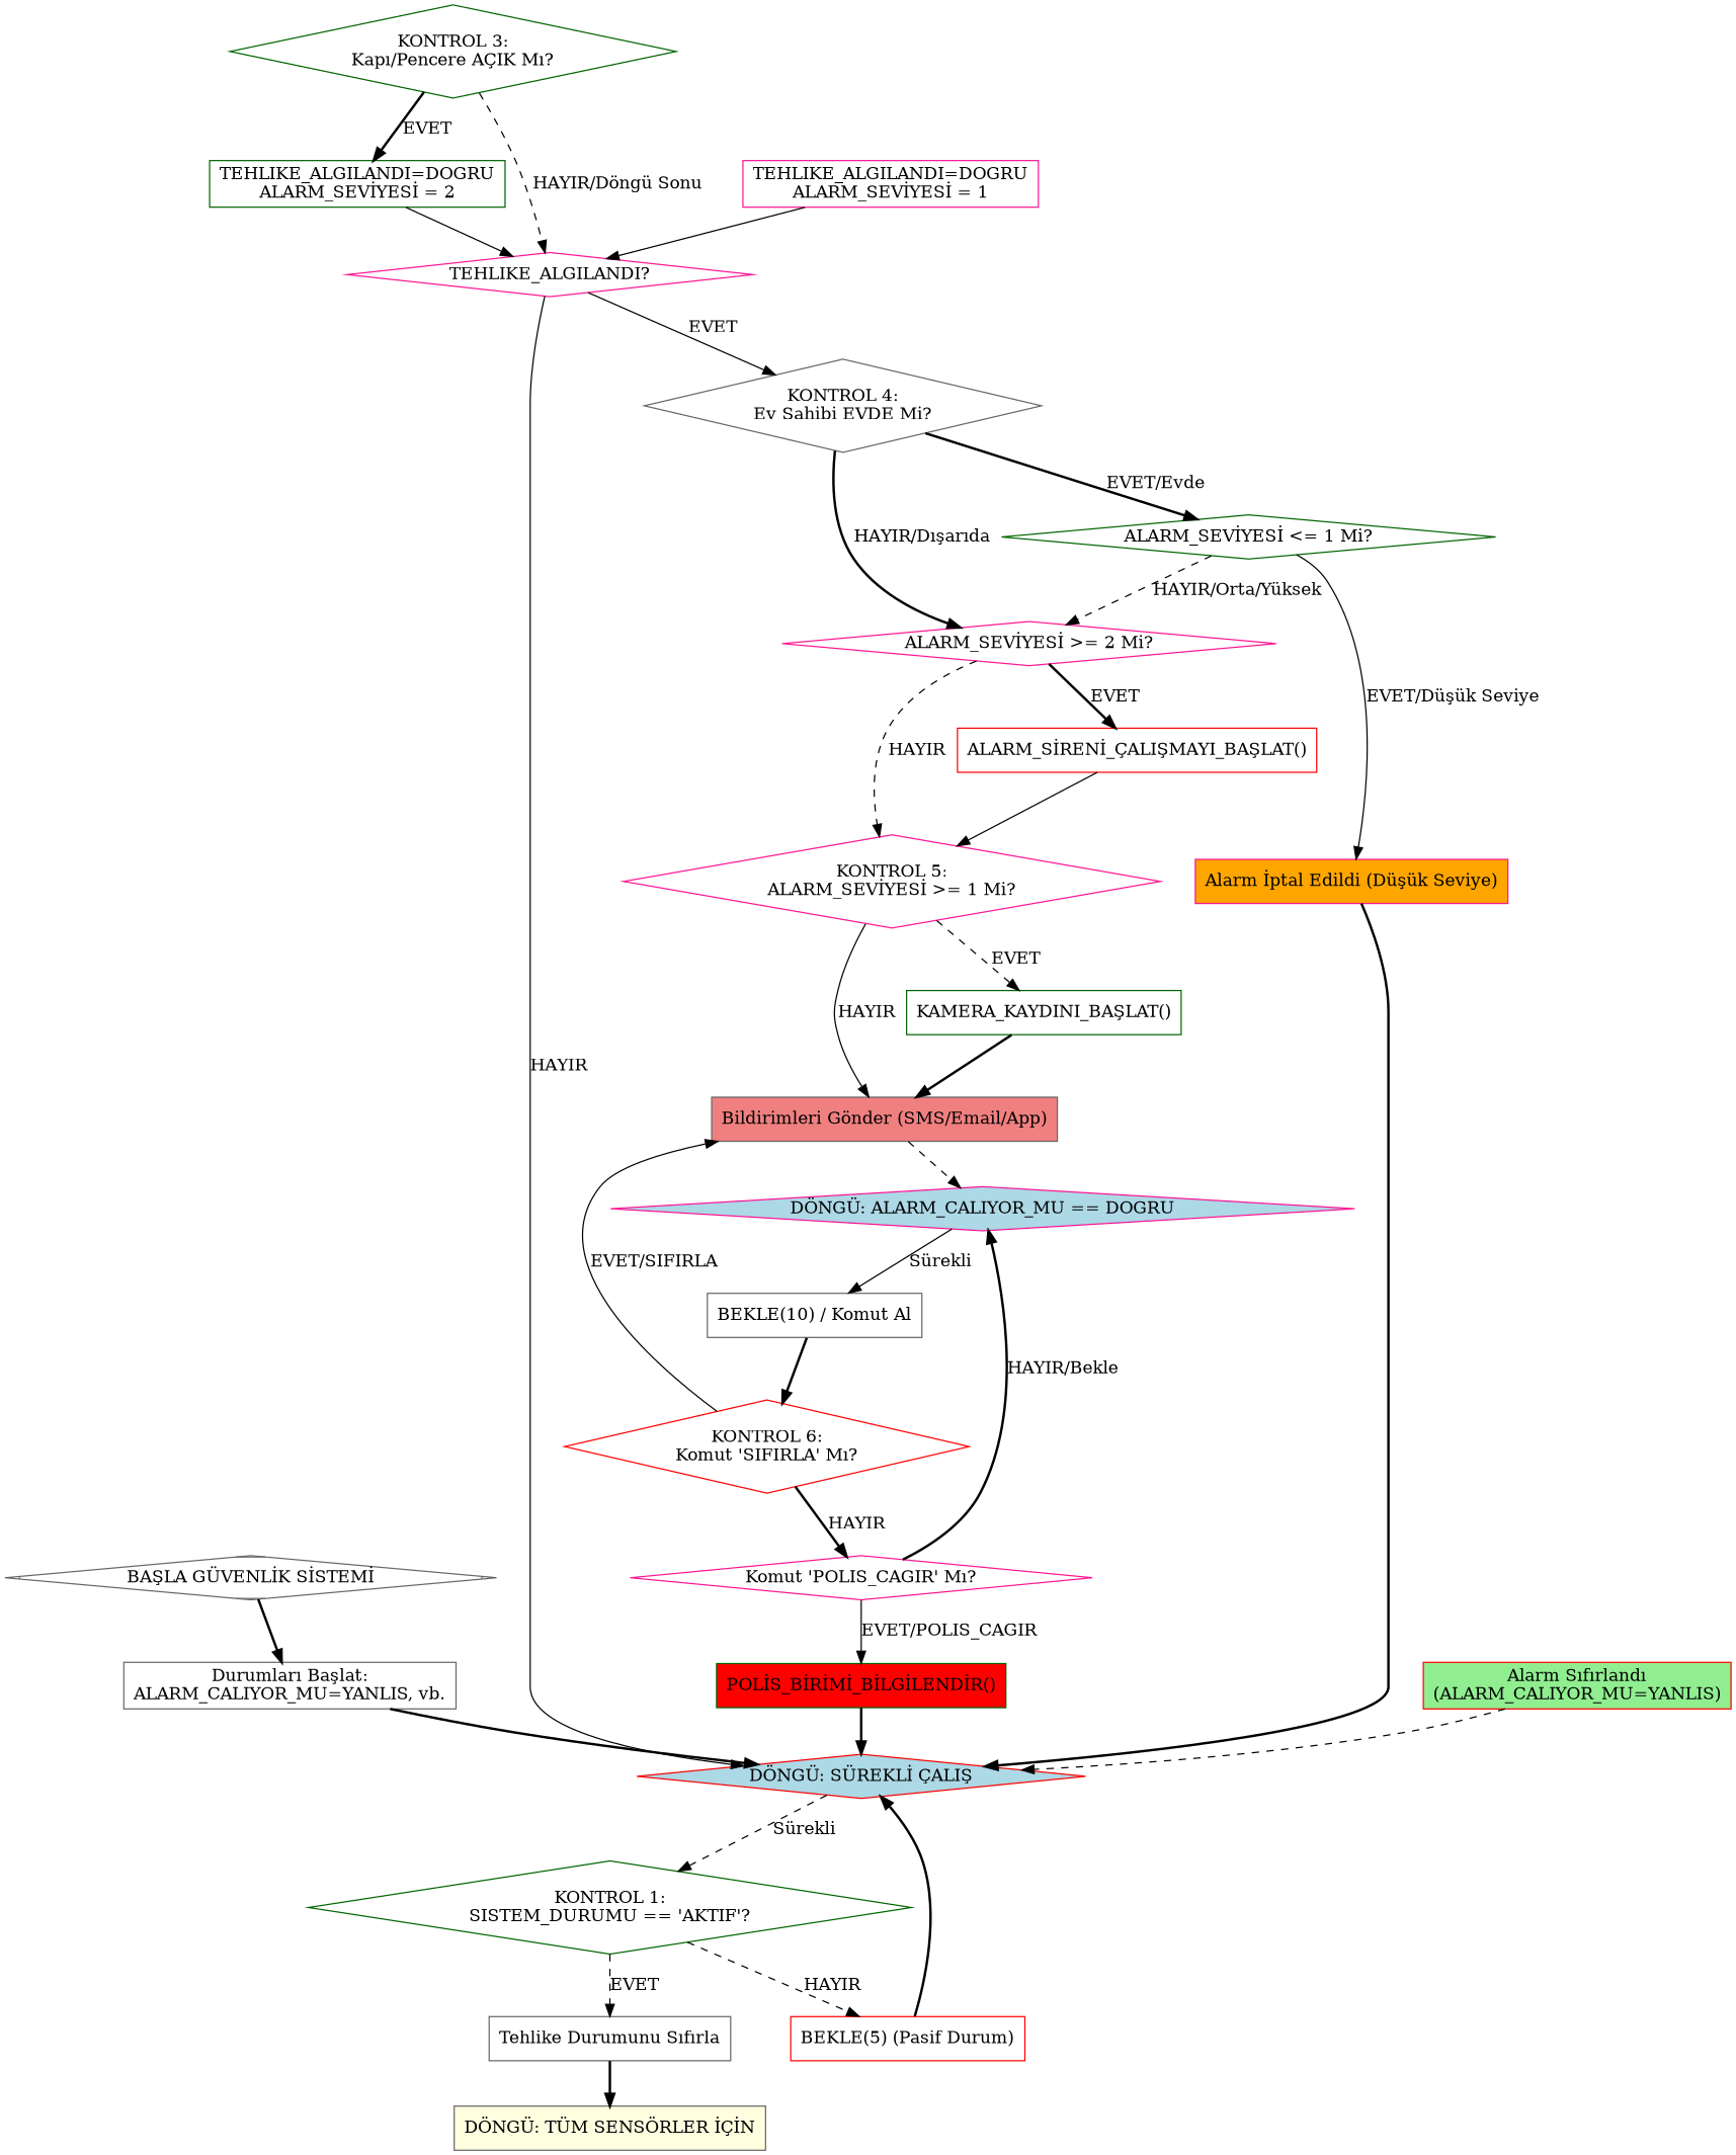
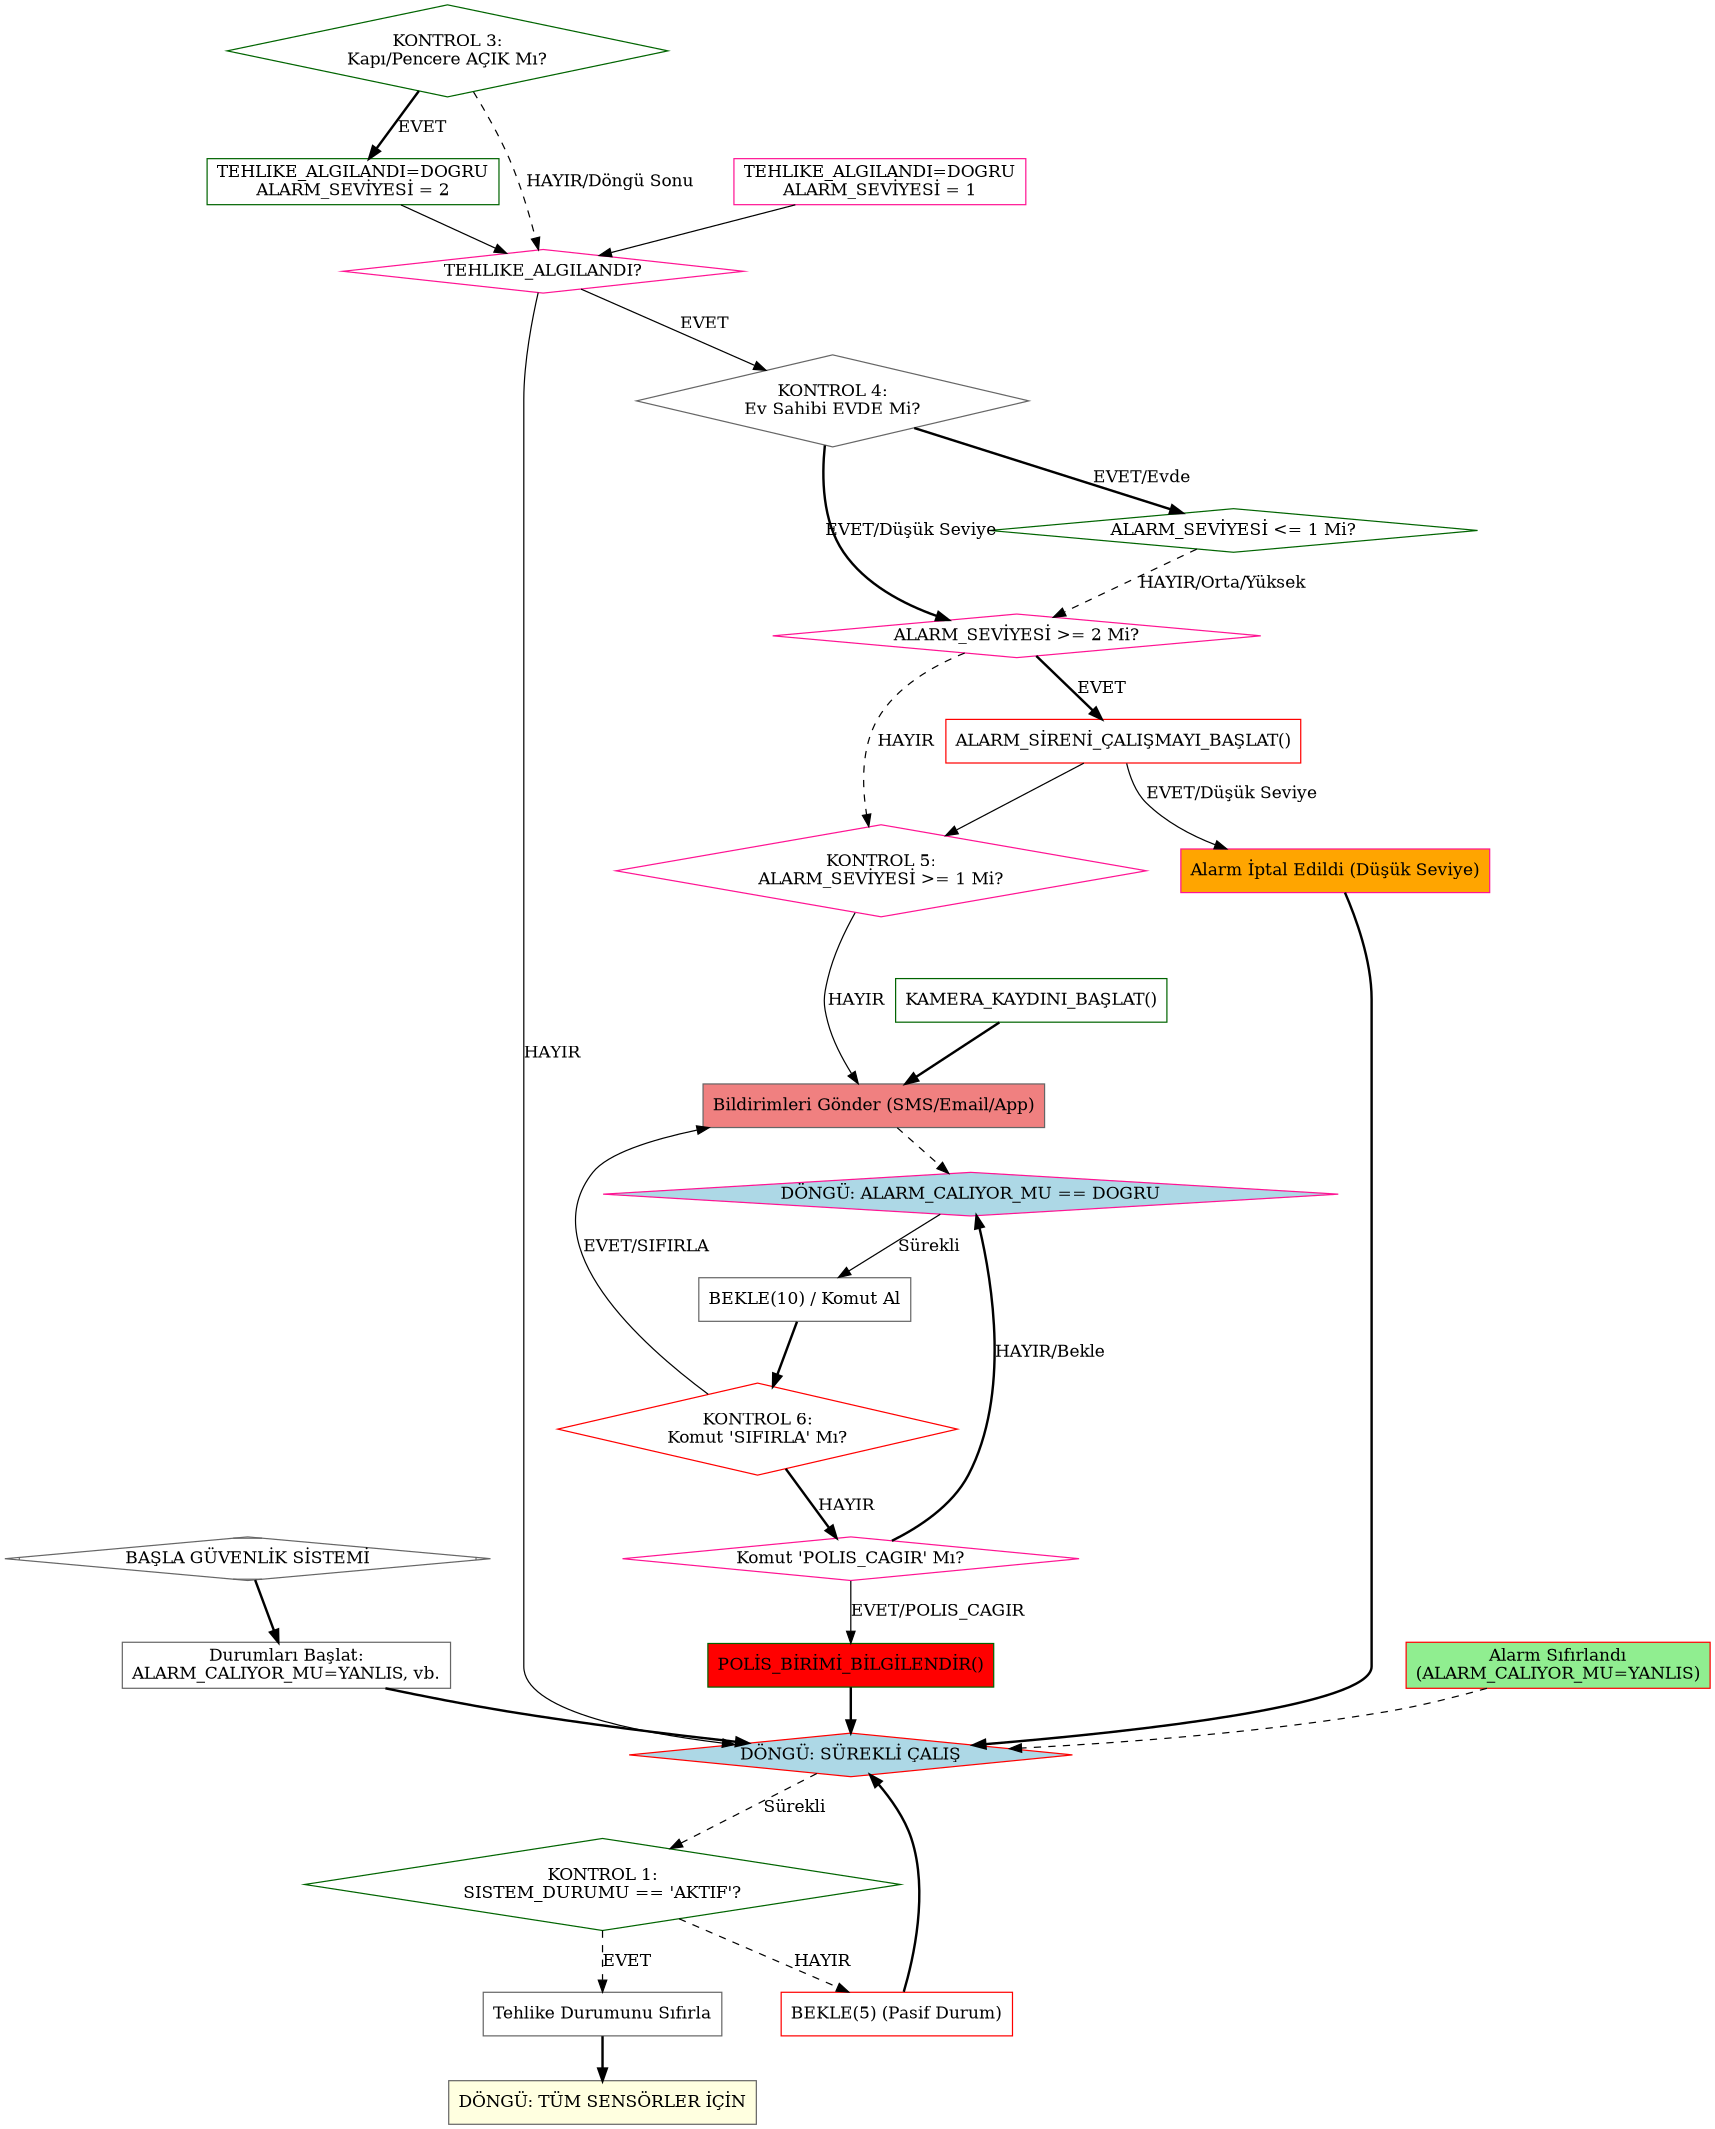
  digraph {
    rankdir=TB
    node [color=gray40 shape=box]
    edge [style=bold]
    n1 [label="BAŞLA GÜVENLİK SİSTEMİ" shape=Mdiamond]
    n2 [label="Durumları Başlat:\nALARM_CALIYOR_MU=YANLIS, vb."]
    n3 [color=red fillcolor=lightblue label="DÖNGÜ: SÜREKLİ ÇALIŞ" shape=diamond style=filled]
    n4 [color=darkgreen label="KONTROL 1:\nSISTEM_DURUMU == 'AKTIF'?" shape=diamond]
    n5 [color=red label="BEKLE(5) (Pasif Durum)"]
    n6 [label="Tehlike Durumunu Sıfırla"]
    n7 [fillcolor=lightyellow label="DÖNGÜ: TÜM SENSÖRLER İÇİN" style=filled]
    n8 [color=darkgreen label="KONTROL 3:\nKapı/Pencere AÇIK Mı?" shape=diamond]
    n9 [color=darkgreen label="TEHLIKE_ALGILANDI=DOGRU\nALARM_SEVİYESİ = 2"]
    n10 [color=deeppink label="TEHLIKE_ALGILANDI?" shape=diamond]
    n11 [color=deeppink label="TEHLIKE_ALGILANDI=DOGRU\nALARM_SEVİYESİ = 1"]
    n12 [label="KONTROL 4:\nEv Sahibi EVDE Mi?" shape=diamond]
    n13 [color=darkgreen label="ALARM_SEVİYESİ <= 1 Mi?" shape=diamond]
    n14 [color=deeppink label="ALARM_SEVİYESİ >= 2 Mi?" shape=diamond]
    n15 [color=deeppink fillcolor=orange label="Alarm İptal Edildi (Düşük Seviye)" style=filled]
    n16 [color=red label="ALARM_SİRENİ_ÇALIŞMAYI_BAŞLAT()"]
    n17 [color=deeppink label="KONTROL 5:\nALARM_SEVİYESİ >= 1 Mi?" shape=diamond]
    n18 [color=darkgreen label="KAMERA_KAYDINI_BAŞLAT()"]
    n19 [fillcolor=lightcoral label="Bildirimleri Gönder (SMS/Email/App)" style=filled]
    n20 [color=deeppink fillcolor=lightblue label="DÖNGÜ: ALARM_CALIYOR_MU == DOGRU" shape=diamond style=filled]
    n21 [label="BEKLE(10) / Komut Al"]
    n22 [color=red label="KONTROL 6:\nKomut 'SIFIRLA' Mı?" shape=diamond]
    n23 [color=deeppink label="Komut 'POLIS_CAGIR' Mı?" shape=diamond]
    n24 [color=darkgreen fillcolor=red label="POLİS_BİRİMİ_BİLGİLENDİR()" style=filled]
    n25 [color=red fillcolor=lightgreen label="Alarm Sıfırlandı\n(ALARM_CALIYOR_MU=YANLIS)" style=filled]
    n1 -> n2
    n2 -> n3
    n3 -> n4 [label="Sürekli" style=dashed]
    n4 -> n5 [label=HAYIR style=dashed]
    n4 -> n6 [label=EVET style=dashed]
    n5 -> n3
    n6 -> n7
    n8 -> n9 [label=EVET]
    n8 -> n10 [label="HAYIR/Döngü Sonu" style=dashed]
    n9 -> n10 [style=solid]
    n10 -> n3 [label=HAYIR style=solid]
    n10 -> n12 [label=EVET style=solid]
    n11 -> n10 [style=solid]
    n12 -> n13 [label="EVET/Evde"]
-   n12 -> n14 [label="HAYIR/Dışarıda"]
+   n12 -> n14 [label="EVET/Düşük Seviye"]
    n13 -> n14 [label="HAYIR/Orta/Yüksek" style=dashed]
-   n13 -> n15 [label="EVET/Düşük Seviye" style=solid]
+   n16 -> n15 [label="EVET/Düşük Seviye" style=solid]
    n14 -> n16 [label=EVET]
    n14 -> n17 [label=HAYIR style=dashed]
    n15 -> n3
    n16 -> n17 [style=solid]
-   n17 -> n18 [label=EVET style=dashed]
    n17 -> n19 [label=HAYIR style=solid]
    n18 -> n19
    n19 -> n20 [style=dashed]
    n20 -> n21 [label="Sürekli" style=solid]
    n21 -> n22
    n22 -> n19 [label="EVET/SIFIRLA" style=solid]
    n22 -> n23 [label=HAYIR]
    n23 -> n20 [label="HAYIR/Bekle"]
    n23 -> n24 [label="EVET/POLIS_CAGIR" style=solid]
    n24 -> n3
    n25 -> n3 [style=dashed]
  }
